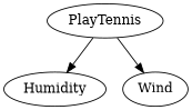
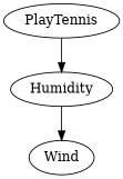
  digraph {
    PlayTennis
    Humidity
    Wind
    PlayTennis -> Humidity
-   PlayTennis -> Wind
+   Humidity -> Wind
  }
